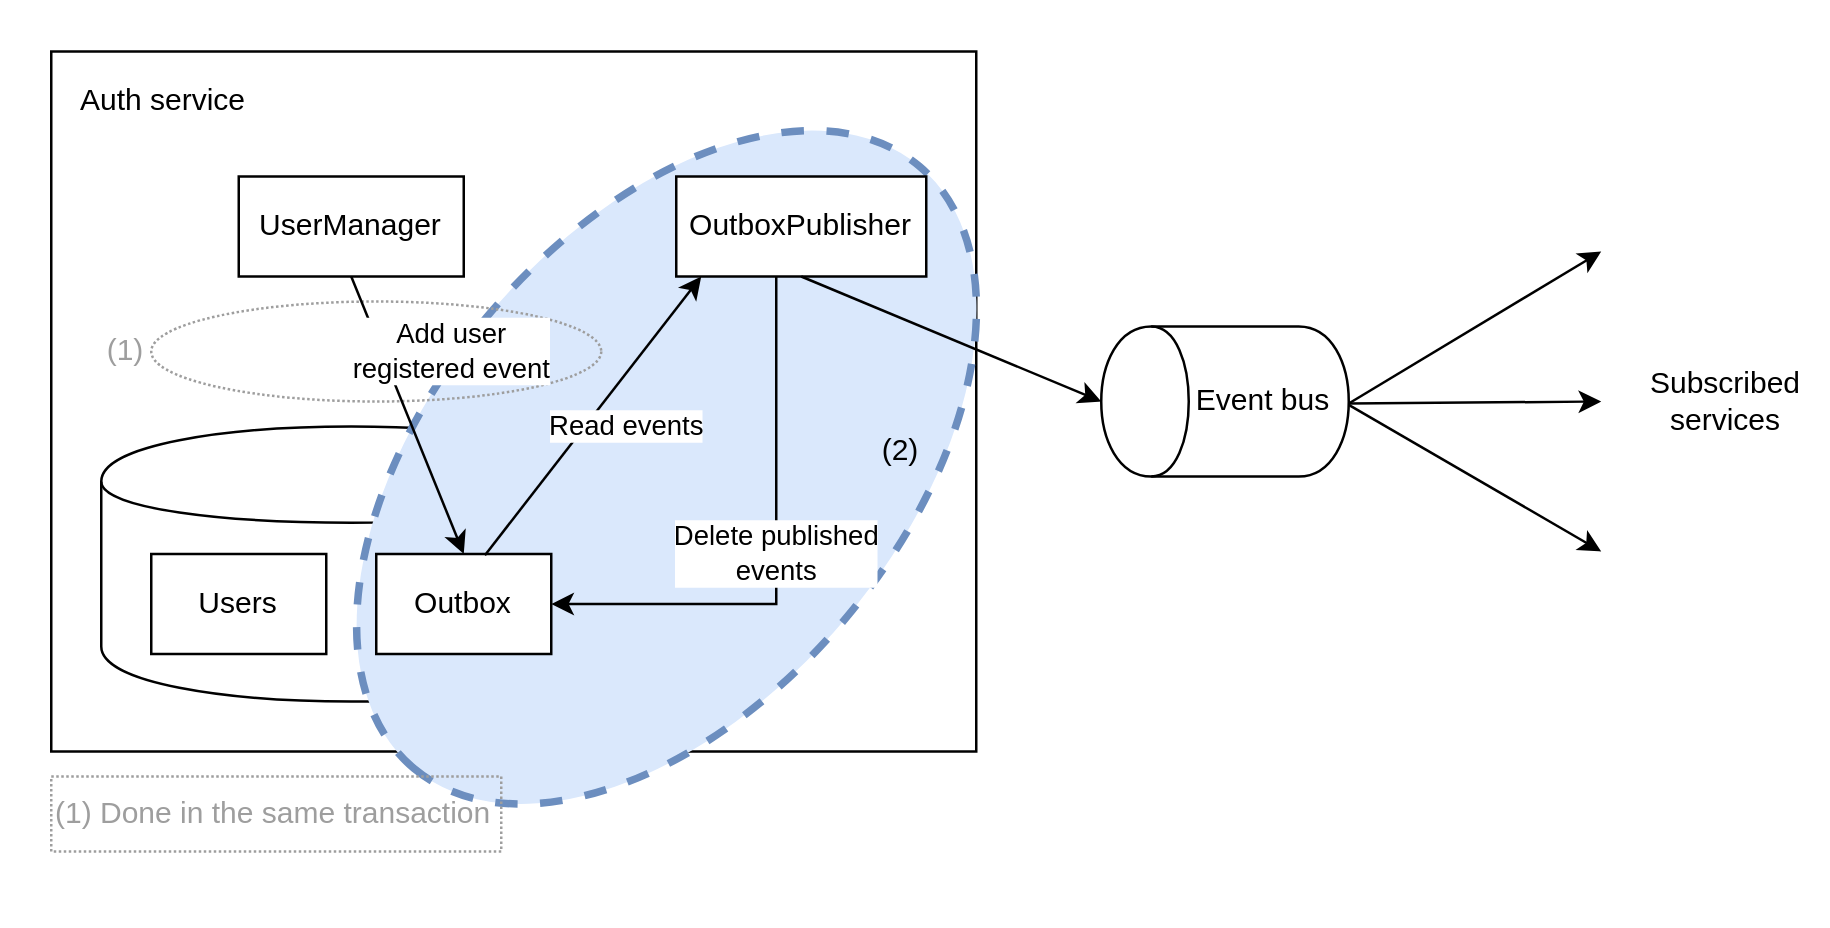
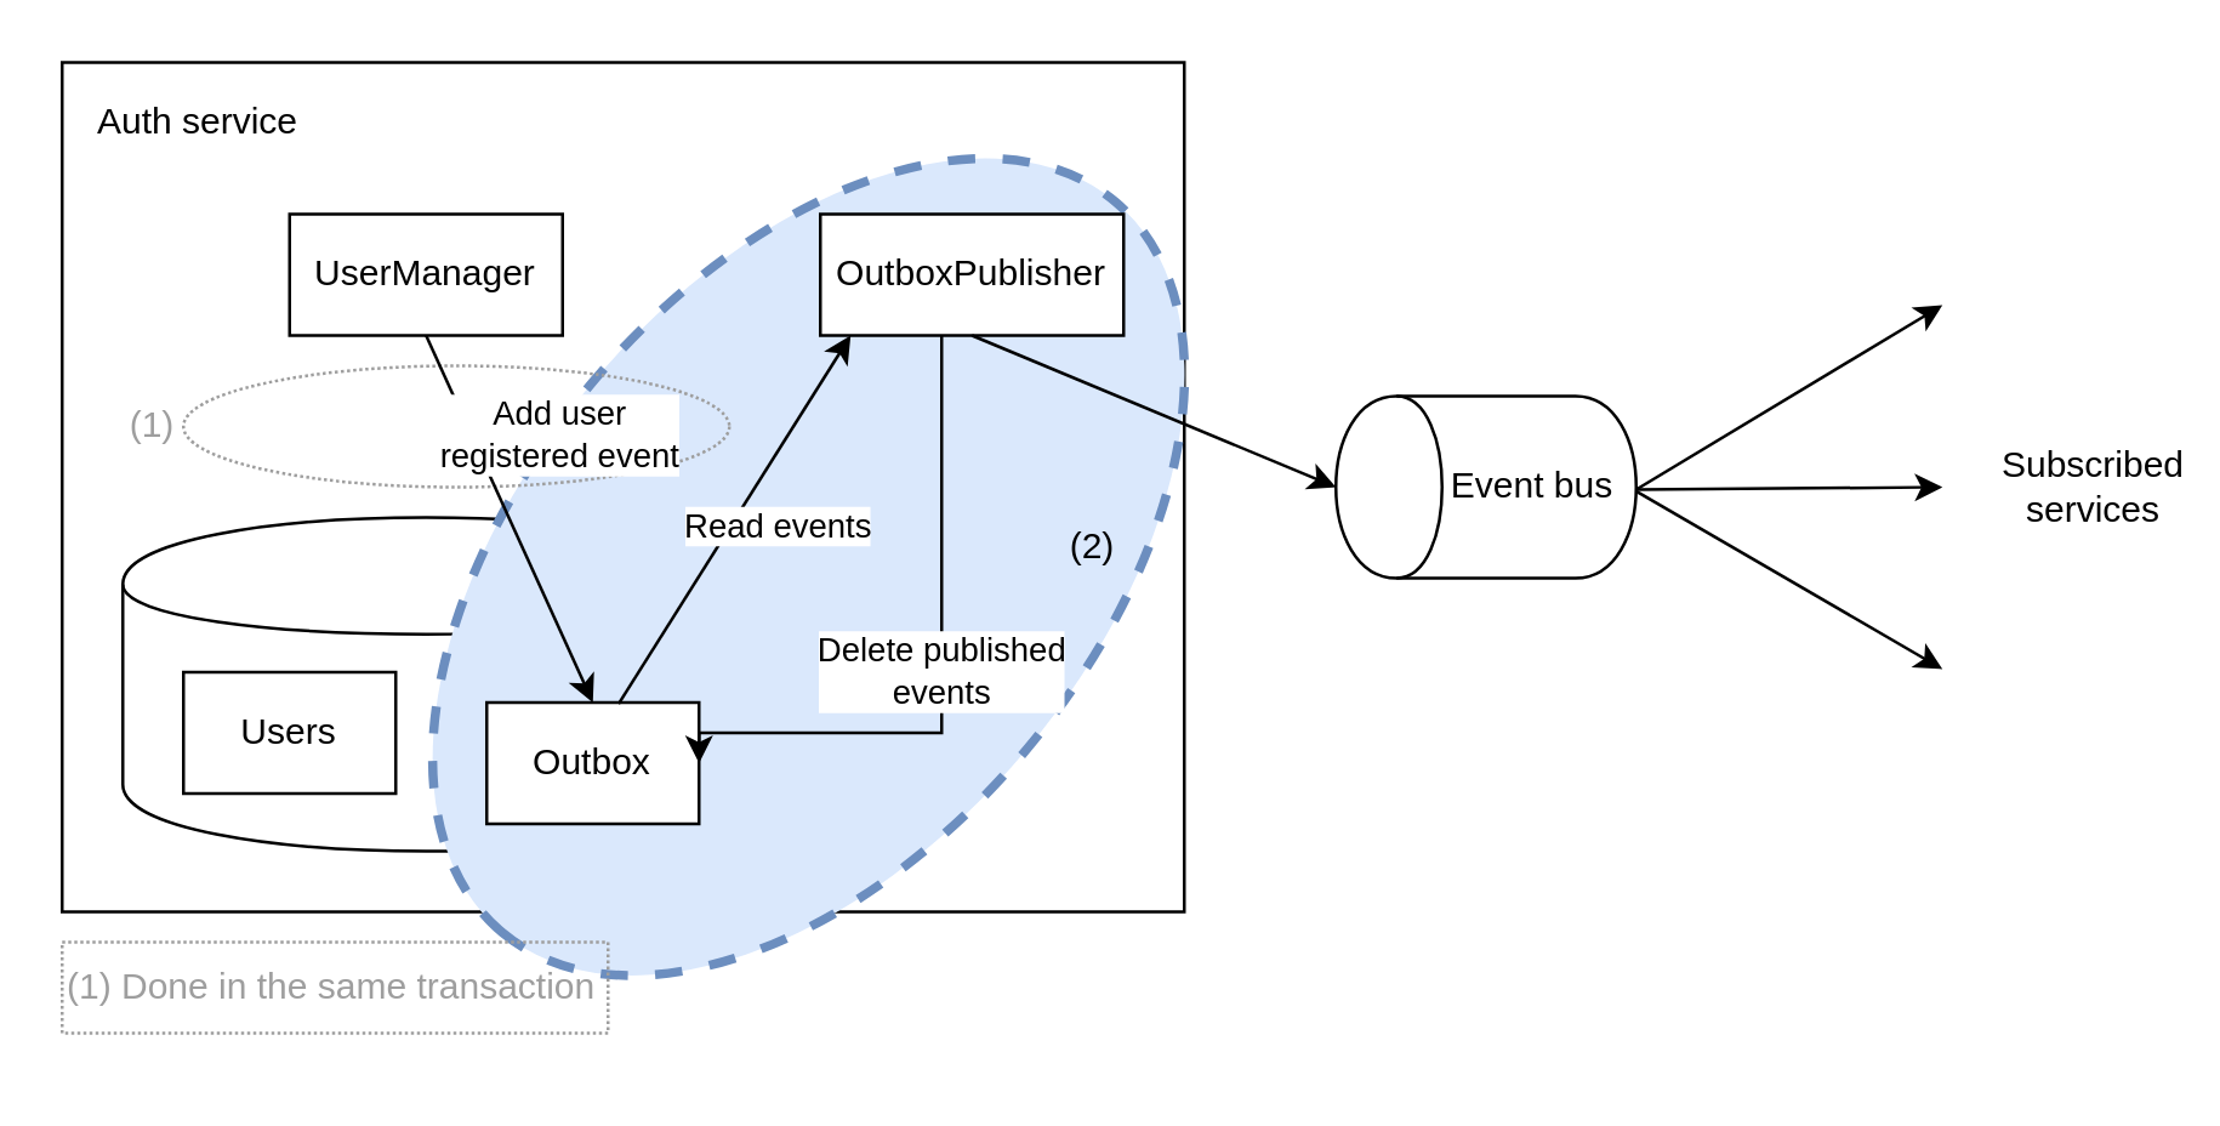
  <mxCell id="0" />
  <mxCell id="1" parent="0" />
  <mxCell id="2" value="UserManager" style="rounded=0;whiteSpace=wrap;html=1;" parent="1" vertex="1"><mxGeometry x="95" y="70" width="90" height="40" as="geometry" /></mxCell>
  <mxCell id="3" value="" style="rounded=0;whiteSpace=wrap;html=1;fillColor=none;" parent="1" vertex="1"><mxGeometry x="20" y="20" width="370" height="280" as="geometry" /></mxCell>
  <mxCell id="4" value="" style="shape=cylinder;whiteSpace=wrap;html=1;boundedLbl=1;backgroundOutline=1;" parent="1" vertex="1"><mxGeometry x="40" y="170" width="200" height="110" as="geometry" /></mxCell>
  <mxCell id="5" value="" style="ellipse;whiteSpace=wrap;html=1;rotation=-230;fillColor=#dae8fc;dashed=1;strokeWidth=3;strokeColor=#6c8ebf;" parent="1" vertex="1"><mxGeometry x="108.88" y="92.58" width="314.47" height="187.45" as="geometry" /></mxCell>
  <mxCell id="6" value="" style="ellipse;whiteSpace=wrap;html=1;fillColor=none;dashed=1;dashPattern=1 1;strokeColor=#9E9E9E;" parent="1" vertex="1"><mxGeometry x="60" y="120" width="180" height="40" as="geometry" /></mxCell>
  <mxCell id="7" value="Users" style="rounded=0;whiteSpace=wrap;html=1;" parent="1" vertex="1"><mxGeometry x="60" y="221" width="70" height="40" as="geometry" /></mxCell>
- <mxCell id="8" value="Outbox" style="rounded=0;whiteSpace=wrap;html=1;" parent="1" vertex="1"><mxGeometry x="150" y="221" width="70" height="40" as="geometry" /></mxCell>
+ <mxCell id="8" value="Outbox" style="rounded=0;whiteSpace=wrap;html=1;" parent="1" vertex="1"><mxGeometry x="160" y="231" width="70" height="40" as="geometry" /></mxCell>
  <mxCell id="9" value="Add user&lt;br&gt;registered event" style="endArrow=classic;html=1;exitX=0.5;exitY=1;exitDx=0;exitDy=0;entryX=0.5;entryY=0;entryDx=0;entryDy=0;strokeColor=#000000;labelBackgroundColor=#ffffff;" parent="1" source="2" target="8" edge="1"><mxGeometry x="-0.285" y="26" width="50" height="50" relative="1" as="geometry"><mxPoint x="240" y="80" as="sourcePoint" /><mxPoint x="290" y="30" as="targetPoint" /><mxPoint as="offset" /></mxGeometry></mxCell>
  <mxCell id="10" value="Auth service" style="text;html=1;strokeColor=none;fillColor=none;align=center;verticalAlign=middle;whiteSpace=wrap;rounded=0;" parent="1" vertex="1"><mxGeometry x="30" y="30" width="70" height="20" as="geometry" /></mxCell>
  <mxCell id="11" value="(1) Done in the same transaction" style="text;html=1;strokeColor=#9E9E9E;fillColor=none;align=left;verticalAlign=middle;whiteSpace=wrap;rounded=0;dashed=1;dashPattern=1 1;fontColor=#9E9E9E;" parent="1" vertex="1"><mxGeometry x="20" y="310" width="180" height="30" as="geometry" /></mxCell>
  <mxCell id="12" value="(1)" style="text;html=1;strokeColor=none;fillColor=none;align=center;verticalAlign=middle;whiteSpace=wrap;rounded=0;dashed=1;dashPattern=1 1;fontColor=#9E9E9E;" parent="1" vertex="1"><mxGeometry x="40" y="130" width="20" height="20" as="geometry" /></mxCell>
  <mxCell id="13" value="Delete published&lt;br&gt;events" style="edgeStyle=orthogonalEdgeStyle;rounded=0;orthogonalLoop=1;jettySize=auto;html=1;entryX=1;entryY=0.5;entryDx=0;entryDy=0;" parent="1" source="14" target="8" edge="1"><mxGeometry relative="1" as="geometry"><mxPoint x="320" y="190" as="targetPoint" /><Array as="points"><mxPoint x="310" y="241" /></Array></mxGeometry></mxCell>
  <mxCell id="14" value="OutboxPublisher" style="rounded=0;whiteSpace=wrap;html=1;" parent="1" vertex="1"><mxGeometry x="270" y="70" width="100" height="40" as="geometry" /></mxCell>
  <mxCell id="15" value="&lt;font color=&quot;#000000&quot;&gt;Read events&lt;/font&gt;" style="endArrow=classic;html=1;labelBackgroundColor=#ffffff;strokeColor=#000000;fontColor=#9E9E9E;exitX=0.621;exitY=0.012;exitDx=0;exitDy=0;exitPerimeter=0;entryX=0.1;entryY=1;entryDx=0;entryDy=0;entryPerimeter=0;" parent="1" source="8" target="14" edge="1"><mxGeometry x="0.068" y="-13" width="50" height="50" relative="1" as="geometry"><mxPoint x="290" y="210" as="sourcePoint" /><mxPoint x="340" y="160" as="targetPoint" /><mxPoint as="offset" /></mxGeometry></mxCell>
  <mxCell id="16" value="" style="endArrow=classic;html=1;labelBackgroundColor=#ffffff;strokeColor=#000000;fontColor=#000000;exitX=0.5;exitY=1;exitDx=0;exitDy=0;entryX=0.5;entryY=0;entryDx=0;entryDy=0;" parent="1" source="14" target="18" edge="1"><mxGeometry width="50" height="50" relative="1" as="geometry"><mxPoint x="460" y="70" as="sourcePoint" /><mxPoint x="510" y="20" as="targetPoint" /></mxGeometry></mxCell>
  <mxCell id="17" value="" style="group" parent="1" vertex="1" connectable="0"><mxGeometry x="440" y="130" width="100" height="60" as="geometry" /></mxCell>
  <mxCell id="18" value="" style="shape=cylinder;whiteSpace=wrap;html=1;boundedLbl=1;backgroundOutline=1;rotation=-90;" parent="17" vertex="1"><mxGeometry x="19.5" y="-19.5" width="60" height="99" as="geometry" /></mxCell>
  <mxCell id="19" value="Event bus" style="text;html=1;strokeColor=none;fillColor=none;align=center;verticalAlign=middle;whiteSpace=wrap;rounded=0;" parent="17" vertex="1"><mxGeometry x="30" y="20" width="70" height="20" as="geometry" /></mxCell>
  <mxCell id="20" value="" style="endArrow=classic;html=1;labelBackgroundColor=#ffffff;strokeColor=#000000;fontColor=#000000;exitX=0.487;exitY=1;exitDx=0;exitDy=0;exitPerimeter=0;" parent="1" source="18" edge="1"><mxGeometry width="50" height="50" relative="1" as="geometry"><mxPoint x="540" y="160" as="sourcePoint" /><mxPoint x="640" y="100" as="targetPoint" /></mxGeometry></mxCell>
  <mxCell id="21" value="" style="endArrow=classic;html=1;labelBackgroundColor=#ffffff;strokeColor=#000000;fontColor=#000000;exitX=0.486;exitY=1.001;exitDx=0;exitDy=0;exitPerimeter=0;" parent="1" source="18" edge="1"><mxGeometry width="50" height="50" relative="1" as="geometry"><mxPoint x="570" y="164" as="sourcePoint" /><mxPoint x="640" y="160" as="targetPoint" /></mxGeometry></mxCell>
  <mxCell id="22" value="" style="endArrow=classic;html=1;labelBackgroundColor=#ffffff;strokeColor=#000000;fontColor=#000000;exitX=0.478;exitY=1;exitDx=0;exitDy=0;exitPerimeter=0;" parent="1" source="18" edge="1"><mxGeometry width="50" height="50" relative="1" as="geometry"><mxPoint x="590" y="200" as="sourcePoint" /><mxPoint x="640" y="220" as="targetPoint" /></mxGeometry></mxCell>
  <mxCell id="23" value="Subscribed services" style="text;html=1;strokeColor=none;fillColor=none;align=center;verticalAlign=middle;whiteSpace=wrap;rounded=0;fontColor=#000000;" parent="1" vertex="1"><mxGeometry x="670" y="150" width="40" height="20" as="geometry" /></mxCell>
  <mxCell id="24" value="&lt;font&gt;(2)&lt;/font&gt;" style="text;html=1;strokeColor=none;fillColor=none;align=center;verticalAlign=middle;whiteSpace=wrap;rounded=0;dashed=1;dashPattern=1 1;fontColor=#000000;" parent="1" vertex="1"><mxGeometry x="350" y="170" width="20" height="20" as="geometry" /></mxCell>
